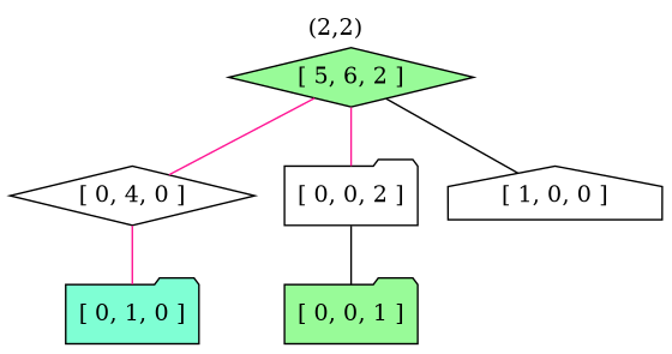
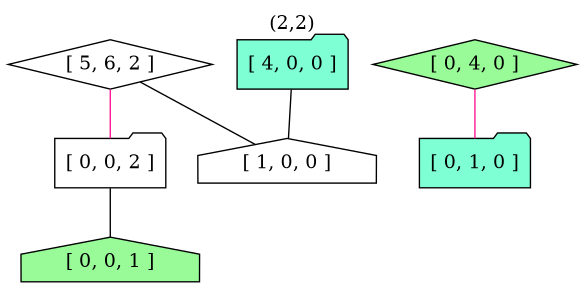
  graph {
    label="(2,2)"
    labelloc=t
    node [fillcolor=white shape=folder style=filled]
    edge [color=deeppink]
-   n1 [fillcolor=palegreen label="[ 5, 6, 2 ]" shape=diamond]
-   n2 [label="[ 0, 4, 0 ]" shape=diamond]
+   n1 [label="[ 5, 6, 2 ]" shape=diamond]
+   n2 [fillcolor=palegreen label="[ 0, 4, 0 ]" shape=diamond]
    n3 [label="[ 0, 0, 2 ]"]
    n4 [label="[ 1, 0, 0 ]" shape=house]
+   n5 [fillcolor=aquamarine label="[ 4, 0, 0 ]"]
    n6 [fillcolor=aquamarine label="[ 0, 1, 0 ]"]
-   n7 [fillcolor=palegreen label="[ 0, 0, 1 ]"]
-   n1 -- n2
+   n7 [fillcolor=palegreen label="[ 0, 0, 1 ]" shape=house]
    n1 -- n3
    n1 -- n4 [color=black]
    n2 -- n6
    n3 -- n7 [color=black]
+   n5 -- n4 [color=black]
  }
